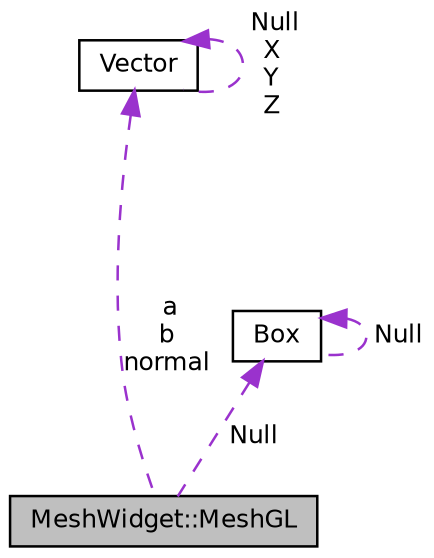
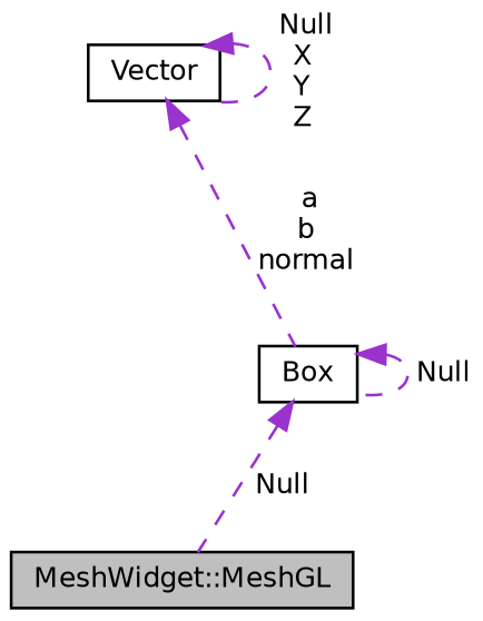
  digraph {
    node [color=black fillcolor=white fontname=Helvetica fontsize=10 shape=record style=filled]
    edge [color=darkorchid3 dir=back fontname=Helvetica fontsize=10 labelfontname=Helvetica labelfontsize=10 style=dashed]
    n1 [fillcolor=grey75 fontcolor=black height=0.2 label="MeshWidget::MeshGL" width=0.4]
    n2 [height=0.2 label=Box width=0.4]
    n3 [height=0.2 label=Vector width=0.4]
    n2 -> n1 [label=" Null"]
    n2 -> n2 [label=" Null"]
-   n3 -> n1 [label=" a\nb\nnormal"]
+   n3 -> n2 [label=" a\nb\nnormal"]
    n3 -> n3 [label=" Null\nX\nY\nZ"]
  }
